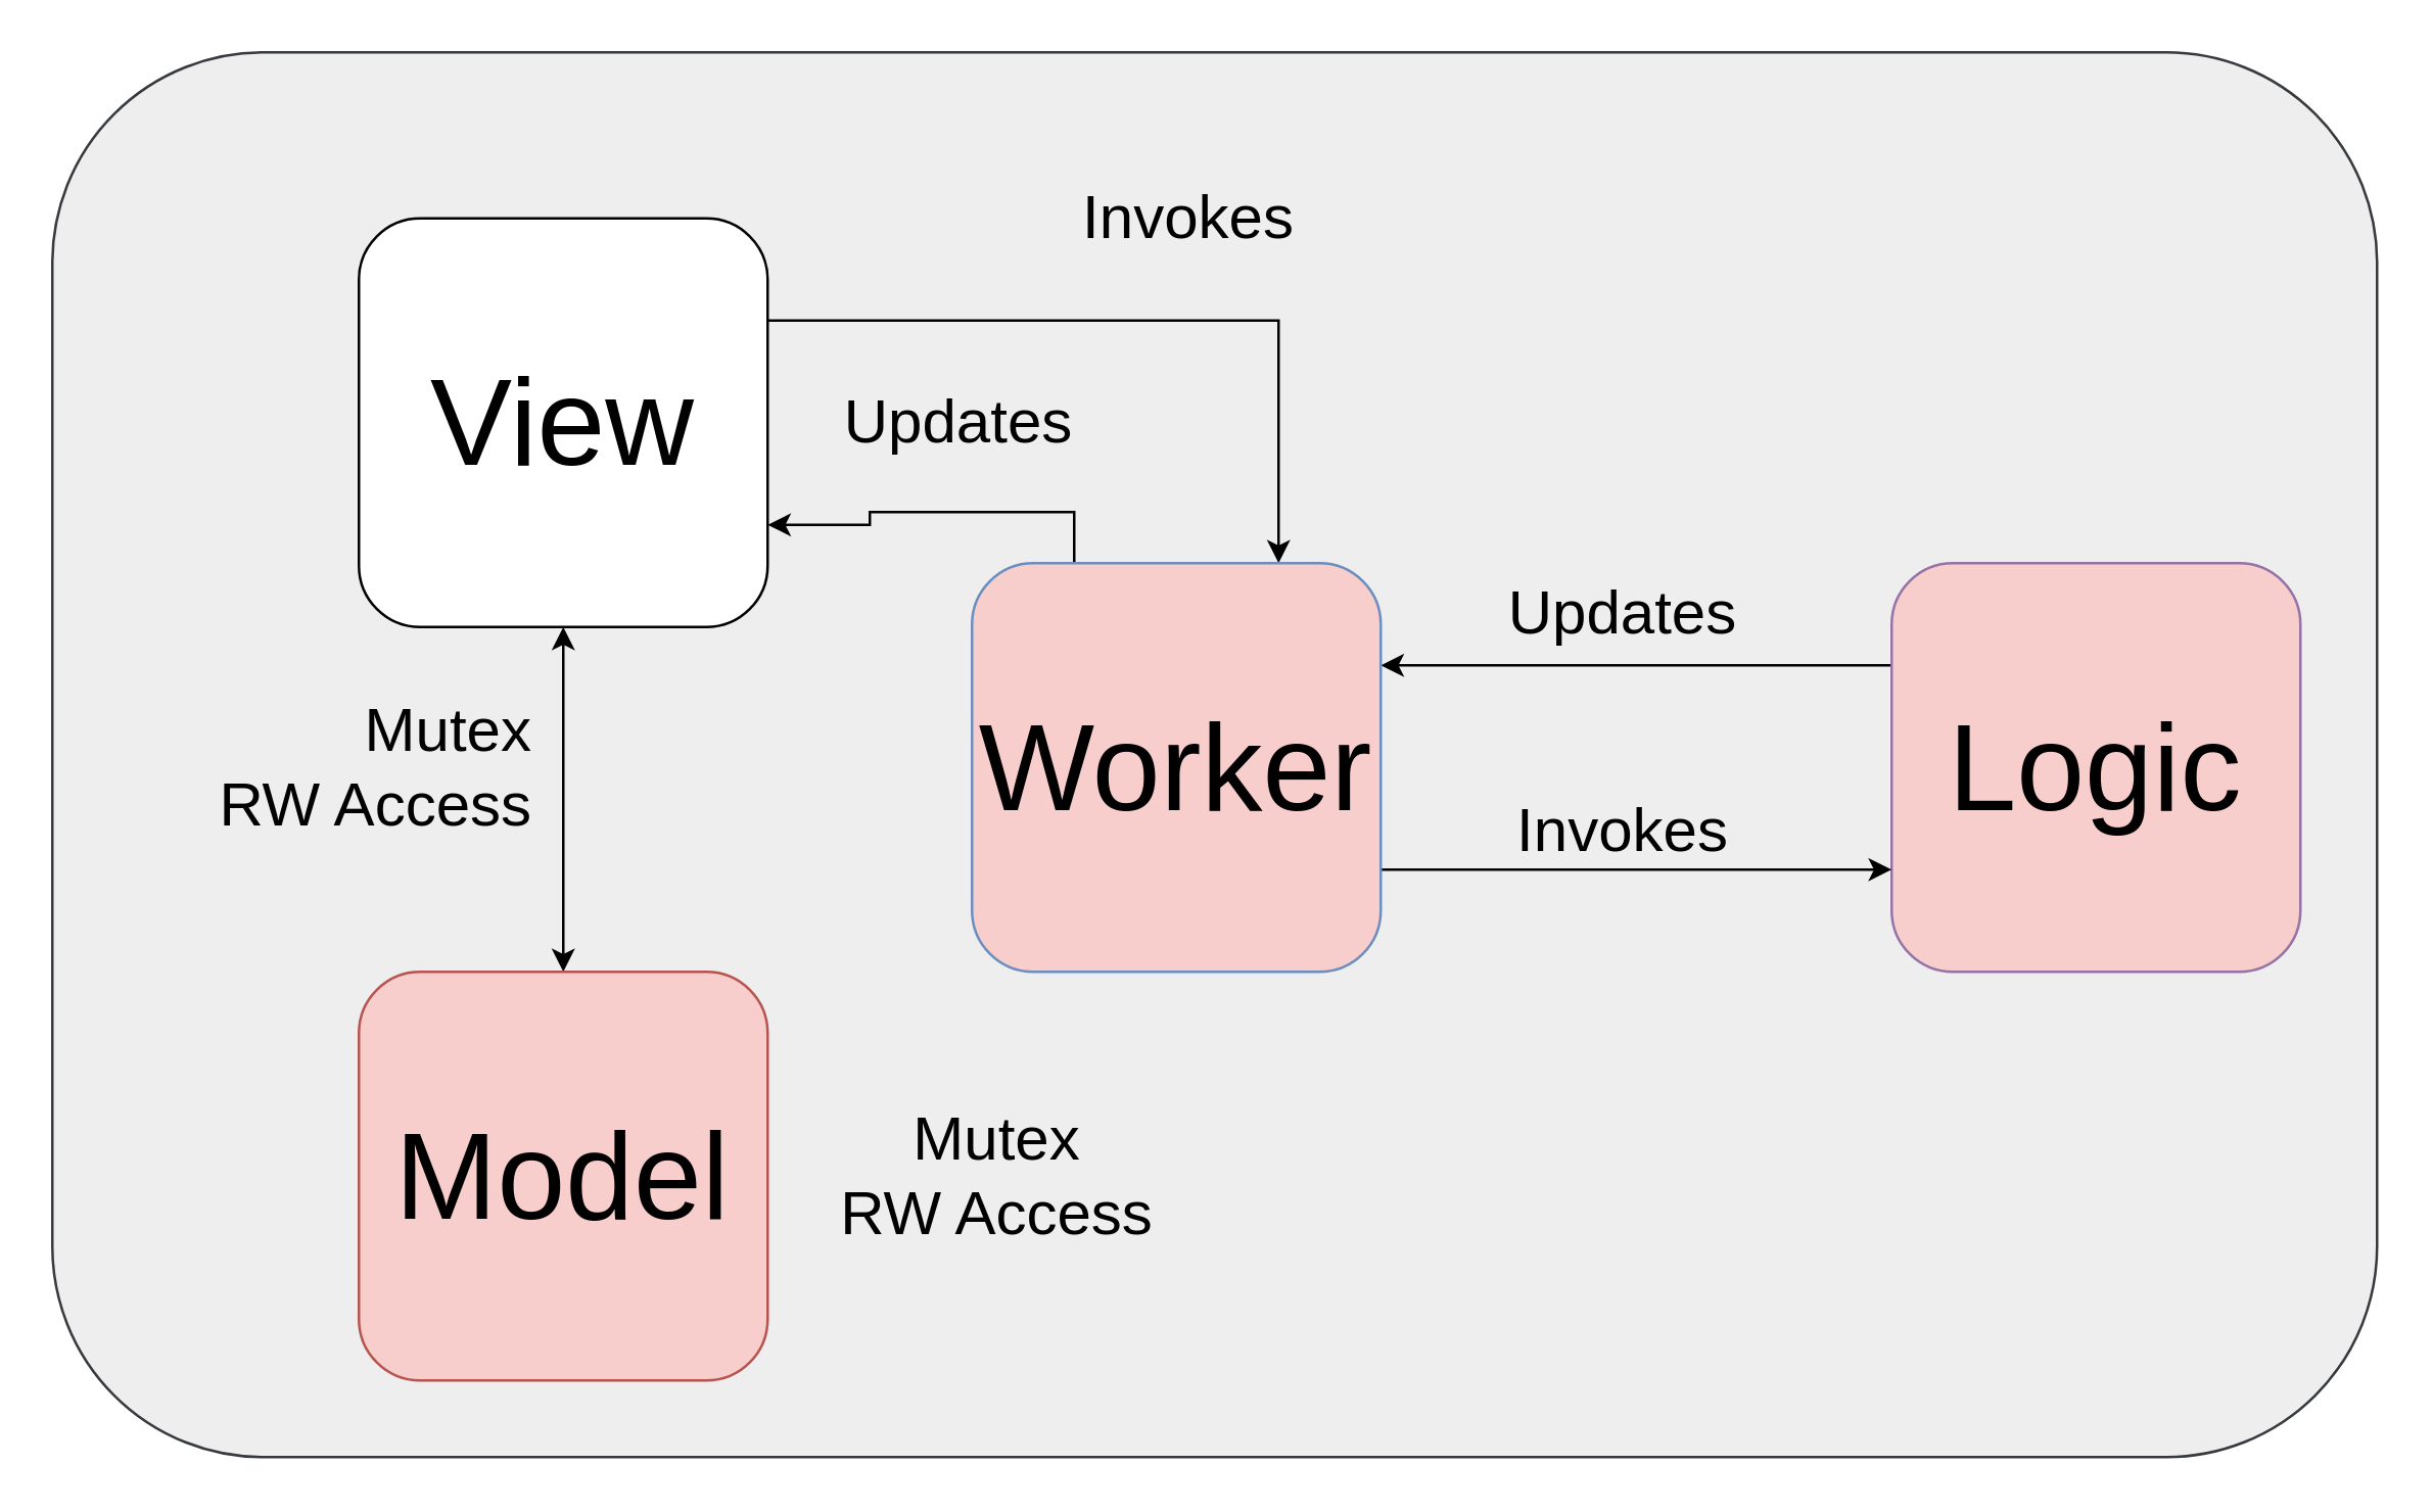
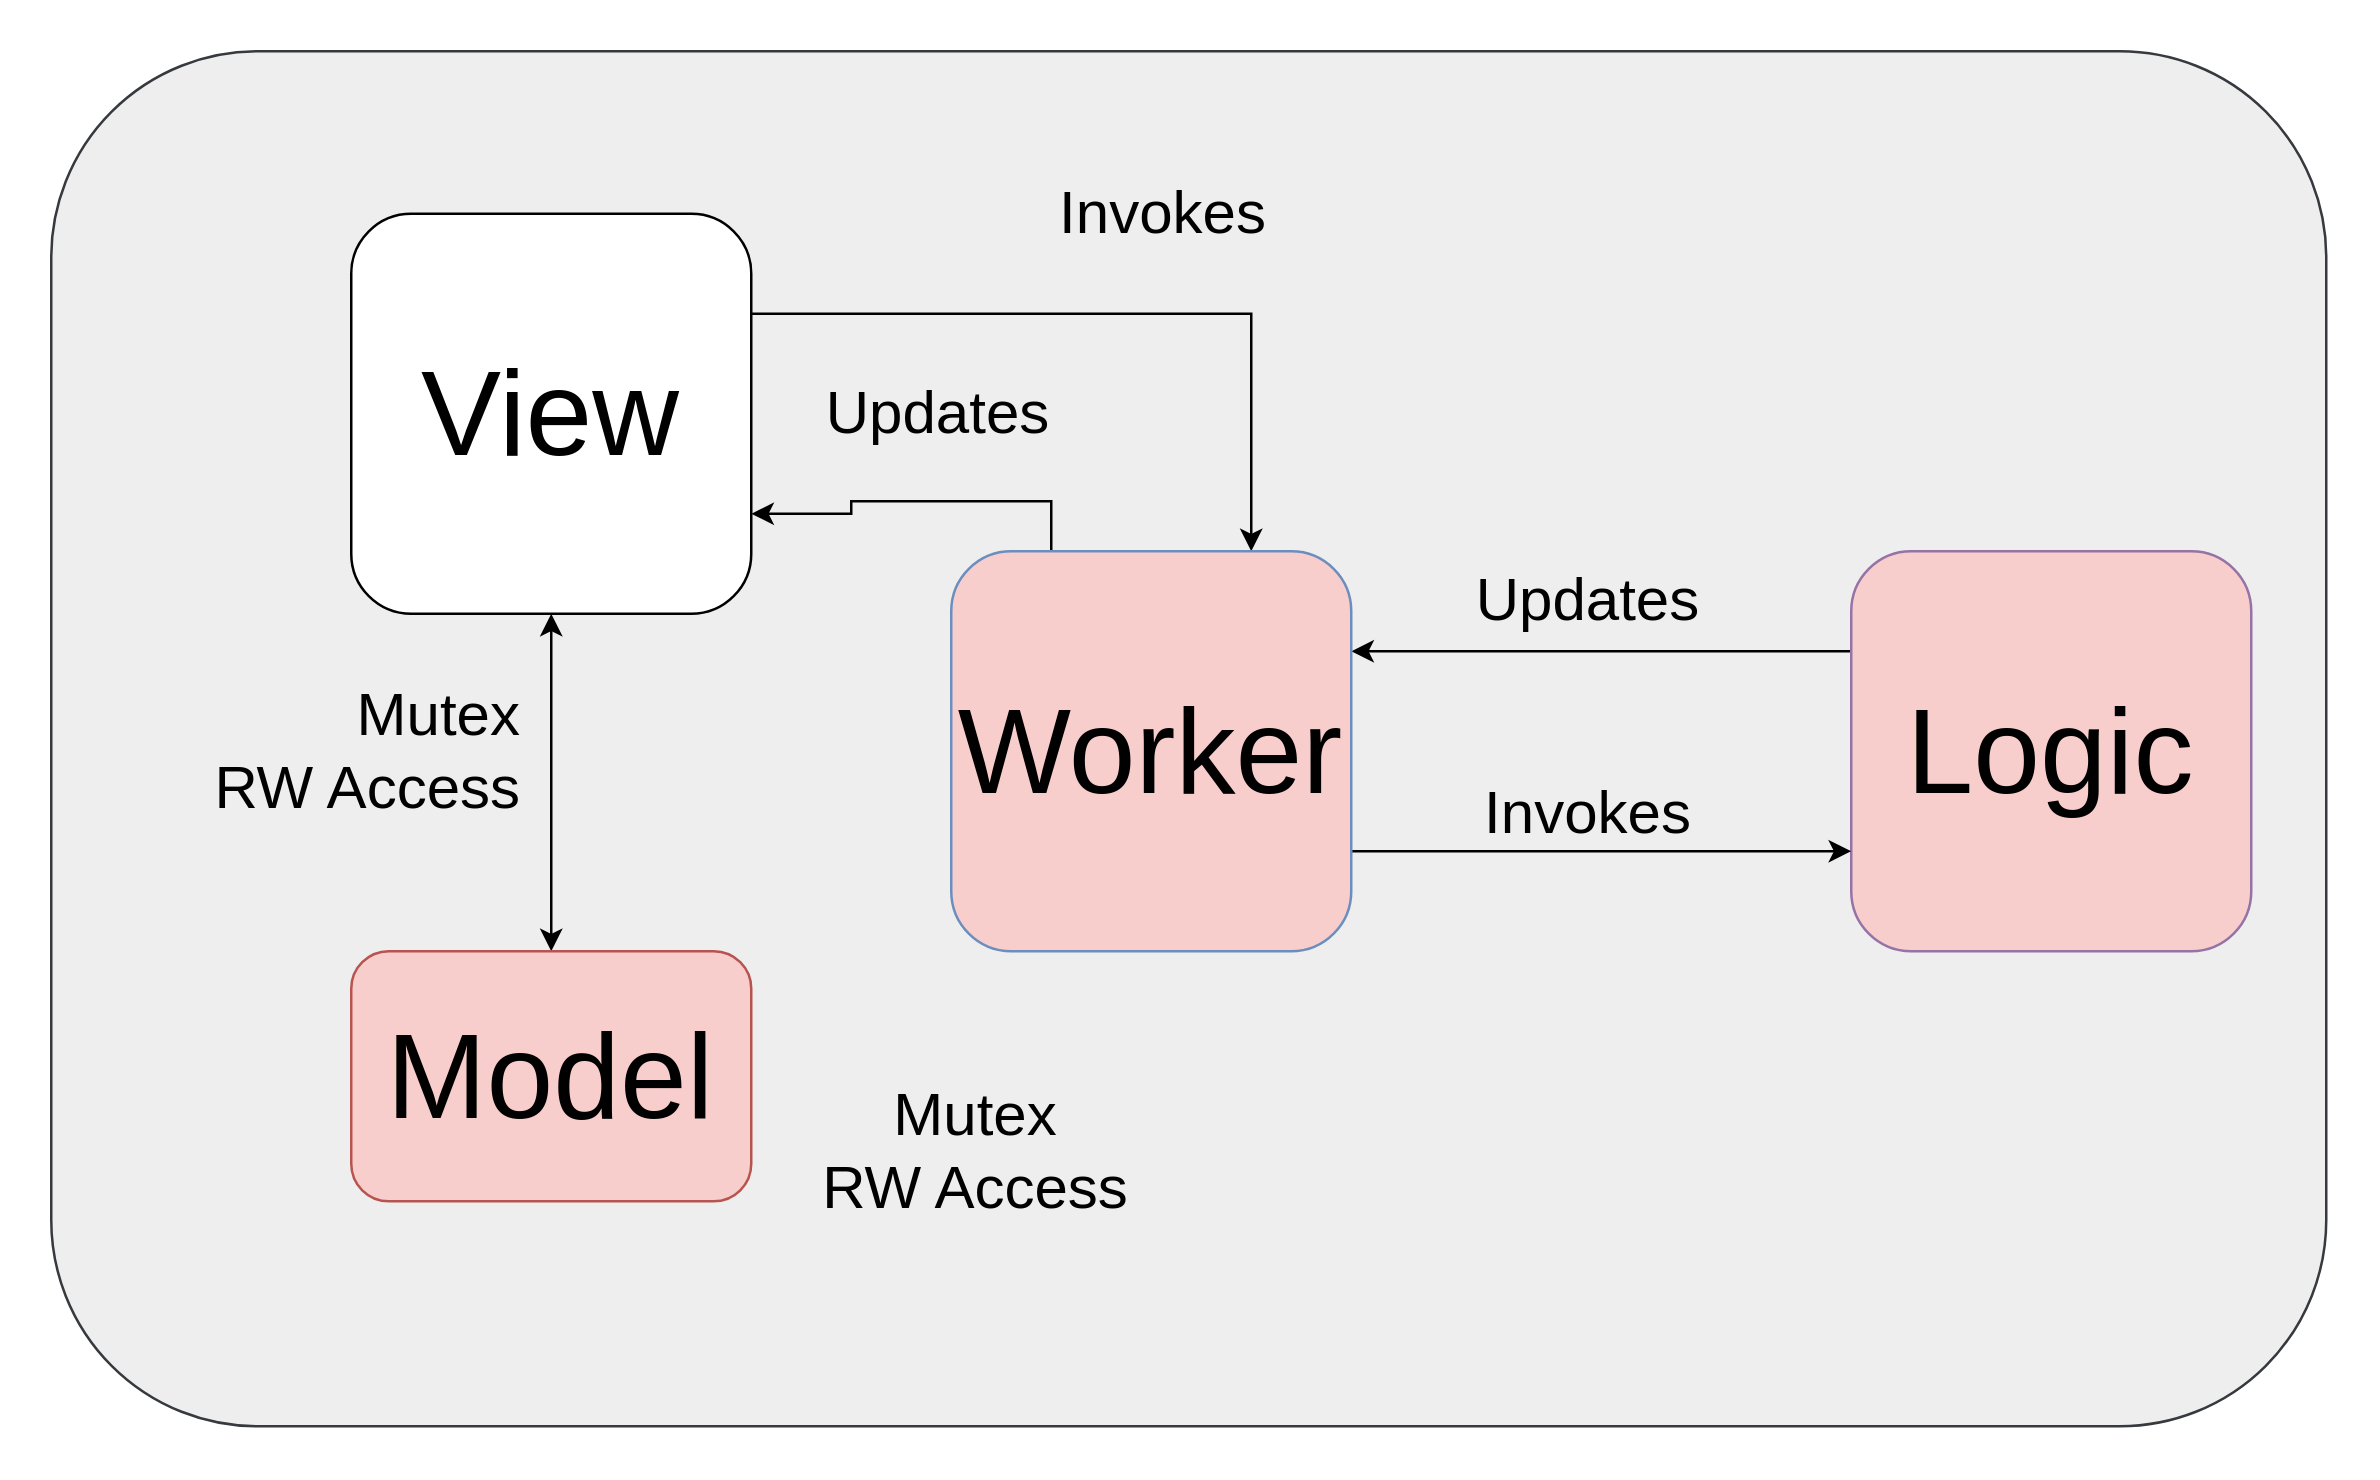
  <mxCell id="0" />
  <mxCell id="1" parent="0" />
  <mxCell id="2" value="" style="rounded=1;whiteSpace=wrap;html=1;fontSize=24;fillColor=#eeeeee;strokeColor=#36393d;" vertex="1" parent="1"><mxGeometry x="20" y="20" width="910" height="550" as="geometry" /></mxCell>
  <mxCell id="3" value="" style="edgeStyle=orthogonalEdgeStyle;rounded=0;orthogonalLoop=1;jettySize=auto;html=1;exitX=1;exitY=0.25;exitDx=0;exitDy=0;entryX=0.75;entryY=0;entryDx=0;entryDy=0;fontSize=48;" edge="1" parent="1" source="5" target="11"><mxGeometry relative="1" as="geometry" /></mxCell>
  <mxCell id="4" style="edgeStyle=orthogonalEdgeStyle;rounded=0;orthogonalLoop=1;jettySize=auto;html=1;exitX=0.5;exitY=1;exitDx=0;exitDy=0;entryX=0.5;entryY=0;entryDx=0;entryDy=0;fontSize=24;startArrow=classic;startFill=1;" edge="1" parent="1" source="5" target="6"><mxGeometry relative="1" as="geometry" /></mxCell>
  <mxCell id="5" value="&lt;font style=&quot;font-size: 48px&quot;&gt;View&lt;/font&gt;" style="rounded=1;whiteSpace=wrap;html=1;" vertex="1" parent="1"><mxGeometry x="140" y="85" width="160" height="160" as="geometry" /></mxCell>
- <mxCell id="6" value="&lt;font style=&quot;font-size: 48px&quot;&gt;Model&lt;/font&gt;" style="rounded=1;whiteSpace=wrap;html=1;fillColor=#f8cecc;strokeColor=#b85450;" vertex="1" parent="1"><mxGeometry x="140" y="380" width="160" height="160" as="geometry" /></mxCell>
+ <mxCell id="6" value="&lt;font style=&quot;font-size: 48px&quot;&gt;Model&lt;/font&gt;" style="rounded=1;whiteSpace=wrap;html=1;fillColor=#f8cecc;strokeColor=#b85450;" vertex="1" parent="1"><mxGeometry x="140" y="380" width="160" height="100" as="geometry" /></mxCell>
  <mxCell id="7" style="edgeStyle=orthogonalEdgeStyle;rounded=0;orthogonalLoop=1;jettySize=auto;html=1;exitX=0;exitY=0.25;exitDx=0;exitDy=0;entryX=1;entryY=0.25;entryDx=0;entryDy=0;fontSize=24;" edge="1" parent="1" source="8" target="11"><mxGeometry relative="1" as="geometry" /></mxCell>
  <mxCell id="8" value="&lt;font style=&quot;font-size: 48px&quot;&gt;Logic&lt;/font&gt;" style="rounded=1;whiteSpace=wrap;html=1;fillColor=#f8cecc;strokeColor=#9673a6;" vertex="1" parent="1"><mxGeometry x="740" y="220" width="160" height="160" as="geometry" /></mxCell>
  <mxCell id="9" value="" style="edgeStyle=orthogonalEdgeStyle;rounded=0;orthogonalLoop=1;jettySize=auto;html=1;exitX=0.25;exitY=0;exitDx=0;exitDy=0;entryX=1;entryY=0.75;entryDx=0;entryDy=0;fontSize=48;" edge="1" parent="1" source="11" target="5"><mxGeometry relative="1" as="geometry" /></mxCell>
  <mxCell id="10" style="edgeStyle=orthogonalEdgeStyle;rounded=0;orthogonalLoop=1;jettySize=auto;html=1;exitX=1;exitY=0.75;exitDx=0;exitDy=0;entryX=0;entryY=0.75;entryDx=0;entryDy=0;fontSize=24;" edge="1" parent="1" source="11" target="8"><mxGeometry relative="1" as="geometry" /></mxCell>
  <mxCell id="11" value="&lt;font style=&quot;font-size: 48px&quot;&gt;Worker&lt;/font&gt;" style="rounded=1;whiteSpace=wrap;html=1;fillColor=#f8cecc;strokeColor=#6c8ebf;" vertex="1" parent="1"><mxGeometry x="380" y="220" width="160" height="160" as="geometry" /></mxCell>
  <mxCell id="12" value="Invokes" style="text;html=1;strokeColor=none;fillColor=none;align=center;verticalAlign=middle;whiteSpace=wrap;rounded=0;fontSize=24;" vertex="1" parent="1"><mxGeometry x="410" y="70" width="110" height="30" as="geometry" /></mxCell>
  <mxCell id="13" value="Updates" style="text;html=1;strokeColor=none;fillColor=none;align=center;verticalAlign=middle;whiteSpace=wrap;rounded=0;fontSize=24;" vertex="1" parent="1"><mxGeometry x="330" y="150" width="90" height="30" as="geometry" /></mxCell>
  <mxCell id="14" value="Mutex&lt;br&gt;RW Access" style="text;html=1;strokeColor=none;fillColor=none;align=right;verticalAlign=middle;whiteSpace=wrap;rounded=0;fontSize=24;" vertex="1" parent="1"><mxGeometry x="70" y="275" width="140" height="50" as="geometry" /></mxCell>
  <mxCell id="15" value="Mutex&lt;br&gt;RW Access" style="text;html=1;strokeColor=none;fillColor=none;align=center;verticalAlign=middle;whiteSpace=wrap;rounded=0;fontSize=24;" vertex="1" parent="1"><mxGeometry x="320" y="435" width="140" height="50" as="geometry" /></mxCell>
  <mxCell id="16" value="Updates" style="text;html=1;strokeColor=none;fillColor=none;align=center;verticalAlign=middle;whiteSpace=wrap;rounded=0;fontSize=24;" vertex="1" parent="1"><mxGeometry x="580" y="220" width="110" height="40" as="geometry" /></mxCell>
  <mxCell id="17" value="Invokes" style="text;html=1;strokeColor=none;fillColor=none;align=center;verticalAlign=middle;whiteSpace=wrap;rounded=0;fontSize=24;" vertex="1" parent="1"><mxGeometry x="580" y="310" width="110" height="30" as="geometry" /></mxCell>
